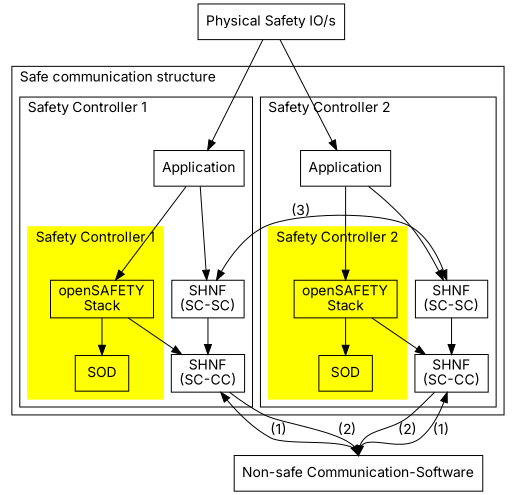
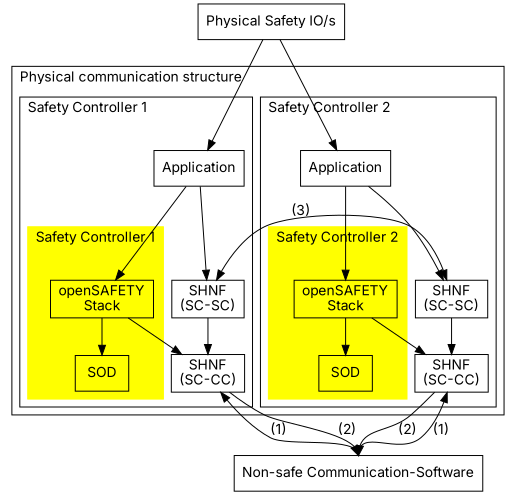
  digraph {
    compound=false
    fontname=Inter
    node [shape=box fontname=Inter]
    edge [fontname=Inter]
    n1 [label="openSAFETY\nStack"]
    n2 [label=SOD]
    n3 [label=Application]
    n4 [label="SHNF\n(SC-SC)"]
    n5 [label="SHNF\n(SC-CC)"]
    n6 [label="openSAFETY\nStack"]
    n7 [label=SOD]
    n8 [label=Application]
    n9 [label="SHNF\n(SC-SC)"]
    n10 [label="SHNF\n(SC-CC)"]
    n11 [label="Physical Safety IO/s"]
    n12 [label="Non-safe Communication-Software"]
    subgraph cluster_1 {
-     label="Safe communication structure"
+     label="Physical communication structure"
      labeljust=l
      rank=same
      subgraph cluster_2 {
        color=black
        label="Safety Controller 1"
        labeljust=l
        rank=same
        n3
        n4
        n5
        subgraph cluster_3 {
          color=yellow
          labeljust=l
          rank=same
          style=filled
          n1
          n2
        }
      }
      subgraph cluster_4 {
        color=black
        label="Safety Controller 2"
        labeljust=l
        rank=same
        n8
        n9
        n10
        subgraph cluster_5 {
          color=yellow
          labeljust=l
          rank=same
          style=filled
          n6
          n7
        }
      }
    }
    n1 -> n2
    n1 -> n5
    n3 -> n1
    n3 -> n4
    n4 -> n5
    n4 -> n9 [constraint=false dir=both label="(3)"]
    n5 -> n12 [headport=n label="(2)"]
    n6 -> n7
    n6 -> n10
    n8 -> n6
    n8 -> n9
    n9 -> n10
    n10 -> n12 [headport=n label="(2)"]
    n11 -> n3
    n11 -> n8
    n12 -> n5 [label="(1)" tailport=n]
    n12 -> n10 [label="(1)" tailport=n]
  }
